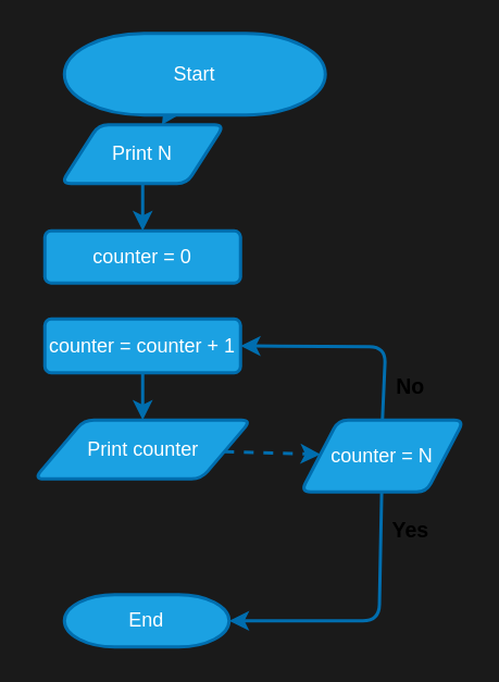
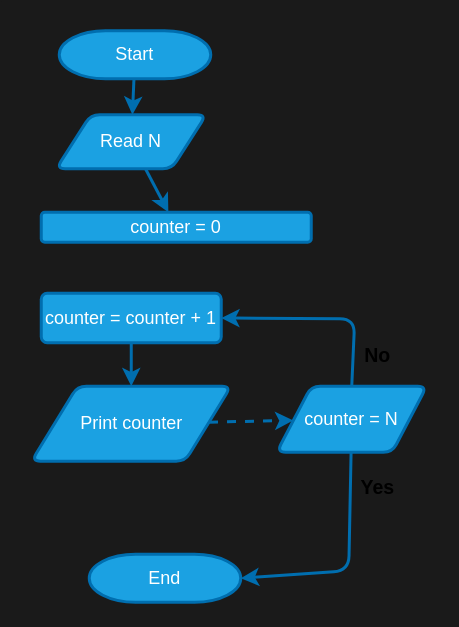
  <mxCell id="0" />
  <mxCell id="1" parent="0" />
  <mxCell id="2" value="" style="edgeStyle=none;html=1;strokeWidth=2;fillColor=#1ba1e2;strokeColor=#006EAF;" edge="1" parent="1" source="3" target="5"><mxGeometry relative="1" as="geometry" /></mxCell>
- <mxCell id="3" value="Start" style="strokeWidth=2;html=1;shape=mxgraph.flowchart.terminator;whiteSpace=wrap;fillColor=#1ba1e2;fontColor=#ffffff;strokeColor=#006EAF;" vertex="1" parent="1"><mxGeometry x="39" y="20" width="160" height="50" as="geometry" /></mxCell>
+ <mxCell id="3" value="Start" style="strokeWidth=2;html=1;shape=mxgraph.flowchart.terminator;whiteSpace=wrap;fillColor=#1ba1e2;fontColor=#ffffff;strokeColor=#006EAF;" vertex="1" parent="1"><mxGeometry x="39" y="20" width="101" height="32" as="geometry" /></mxCell>
  <mxCell id="4" value="" style="edgeStyle=none;html=1;strokeWidth=2;fillColor=#1ba1e2;strokeColor=#006EAF;" edge="1" parent="1" source="5" target="6"><mxGeometry relative="1" as="geometry" /></mxCell>
- <mxCell id="5" value="Print N" style="shape=parallelogram;html=1;strokeWidth=2;perimeter=parallelogramPerimeter;whiteSpace=wrap;rounded=1;arcSize=12;size=0.23;fillColor=#1ba1e2;fontColor=#ffffff;strokeColor=#006EAF;" vertex="1" parent="1"><mxGeometry x="37" y="76" width="100" height="36" as="geometry" /></mxCell>
- <mxCell id="6" value="counter = 0" style="whiteSpace=wrap;html=1;fillColor=#1ba1e2;strokeColor=#006EAF;fontColor=#ffffff;strokeWidth=2;rounded=1;arcSize=12;" vertex="1" parent="1"><mxGeometry x="27" y="141" width="120" height="32" as="geometry" /></mxCell>
+ <mxCell id="5" value="Read N" style="shape=parallelogram;html=1;strokeWidth=2;perimeter=parallelogramPerimeter;whiteSpace=wrap;rounded=1;arcSize=12;size=0.23;fillColor=#1ba1e2;fontColor=#ffffff;strokeColor=#006EAF;" vertex="1" parent="1"><mxGeometry x="37" y="76" width="100" height="36" as="geometry" /></mxCell>
+ <mxCell id="6" value="counter = 0" style="whiteSpace=wrap;html=1;fillColor=#1ba1e2;strokeColor=#006EAF;fontColor=#ffffff;strokeWidth=2;rounded=1;arcSize=12;" vertex="1" parent="1"><mxGeometry x="27" y="141" width="180" height="20" as="geometry" /></mxCell>
  <mxCell id="7" value="" style="edgeStyle=none;html=1;strokeWidth=2;fillColor=#1ba1e2;strokeColor=#006EAF;" edge="1" parent="1" source="8" target="10"><mxGeometry relative="1" as="geometry" /></mxCell>
  <mxCell id="8" value="counter = counter + 1" style="whiteSpace=wrap;html=1;fillColor=#1ba1e2;strokeColor=#006EAF;fontColor=#ffffff;strokeWidth=2;rounded=1;arcSize=12;" vertex="1" parent="1"><mxGeometry x="27" y="195" width="120" height="33" as="geometry" /></mxCell>
  <mxCell id="9" value="" style="edgeStyle=none;html=1;strokeWidth=2;fillColor=#1ba1e2;strokeColor=#006EAF;dashed=1;" edge="1" parent="1" source="10" target="13"><mxGeometry relative="1" as="geometry" /></mxCell>
- <mxCell id="10" value="Print counter" style="shape=parallelogram;html=1;strokeWidth=2;perimeter=parallelogramPerimeter;whiteSpace=wrap;rounded=1;arcSize=12;size=0.23;fillColor=#1ba1e2;fontColor=#ffffff;strokeColor=#006EAF;" vertex="1" parent="1"><mxGeometry x="20.5" y="257" width="133" height="36" as="geometry" /></mxCell>
+ <mxCell id="10" value="Print counter" style="shape=parallelogram;html=1;strokeWidth=2;perimeter=parallelogramPerimeter;whiteSpace=wrap;rounded=1;arcSize=12;size=0.23;fillColor=#1ba1e2;fontColor=#ffffff;strokeColor=#006EAF;" vertex="1" parent="1"><mxGeometry x="20.5" y="257" width="133" height="50" as="geometry" /></mxCell>
  <mxCell id="11" value="" style="edgeStyle=none;html=1;strokeWidth=2;fillColor=#1ba1e2;strokeColor=#006EAF;entryX=1;entryY=0.5;entryDx=0;entryDy=0;entryPerimeter=0;" edge="1" parent="1" source="13" target="14"><mxGeometry relative="1" as="geometry"><mxPoint x="234" y="364" as="targetPoint" /><Array as="points"><mxPoint x="232" y="380" /></Array></mxGeometry></mxCell>
  <mxCell id="12" style="edgeStyle=none;html=1;entryX=1;entryY=0.5;entryDx=0;entryDy=0;strokeWidth=2;fontSize=13;fillColor=#1ba1e2;strokeColor=#006EAF;exitX=0.5;exitY=0;exitDx=0;exitDy=0;" edge="1" parent="1"><mxGeometry relative="1" as="geometry"><mxPoint x="234" y="257" as="sourcePoint" /><mxPoint x="147" y="211.5" as="targetPoint" /><Array as="points"><mxPoint x="236" y="212" /></Array></mxGeometry></mxCell>
  <mxCell id="13" value="counter = N" style="shape=parallelogram;html=1;strokeWidth=2;perimeter=parallelogramPerimeter;whiteSpace=wrap;rounded=1;arcSize=12;size=0.23;fillColor=#1ba1e2;fontColor=#ffffff;strokeColor=#006EAF;" vertex="1" parent="1"><mxGeometry x="184" y="257" width="100" height="44" as="geometry" /></mxCell>
- <mxCell id="14" value="End" style="strokeWidth=2;html=1;shape=mxgraph.flowchart.terminator;whiteSpace=wrap;fillColor=#1ba1e2;fontColor=#ffffff;strokeColor=#006EAF;" vertex="1" parent="1"><mxGeometry x="39" y="364" width="101" height="32" as="geometry" /></mxCell>
+ <mxCell id="14" value="End" style="strokeWidth=2;html=1;shape=mxgraph.flowchart.terminator;whiteSpace=wrap;fillColor=#1ba1e2;fontColor=#ffffff;strokeColor=#006EAF;" vertex="1" parent="1"><mxGeometry x="59" y="369" width="101" height="32" as="geometry" /></mxCell>
  <mxCell id="15" value="&lt;font style=&quot;font-size: 13px;&quot;&gt;&lt;b&gt;Yes&lt;/b&gt;&lt;/font&gt;" style="text;html=1;align=center;verticalAlign=middle;resizable=0;points=[];autosize=1;strokeColor=none;fillColor=none;" vertex="1" parent="1"><mxGeometry x="230.5" y="310" width="40" height="28" as="geometry" /></mxCell>
  <mxCell id="16" value="&lt;font style=&quot;font-size: 13px;&quot;&gt;&lt;b&gt;No&lt;/b&gt;&lt;/font&gt;" style="text;html=1;align=center;verticalAlign=middle;resizable=0;points=[];autosize=1;strokeColor=none;fillColor=none;" vertex="1" parent="1"><mxGeometry x="233" y="222" width="35" height="28" as="geometry" /></mxCell>
